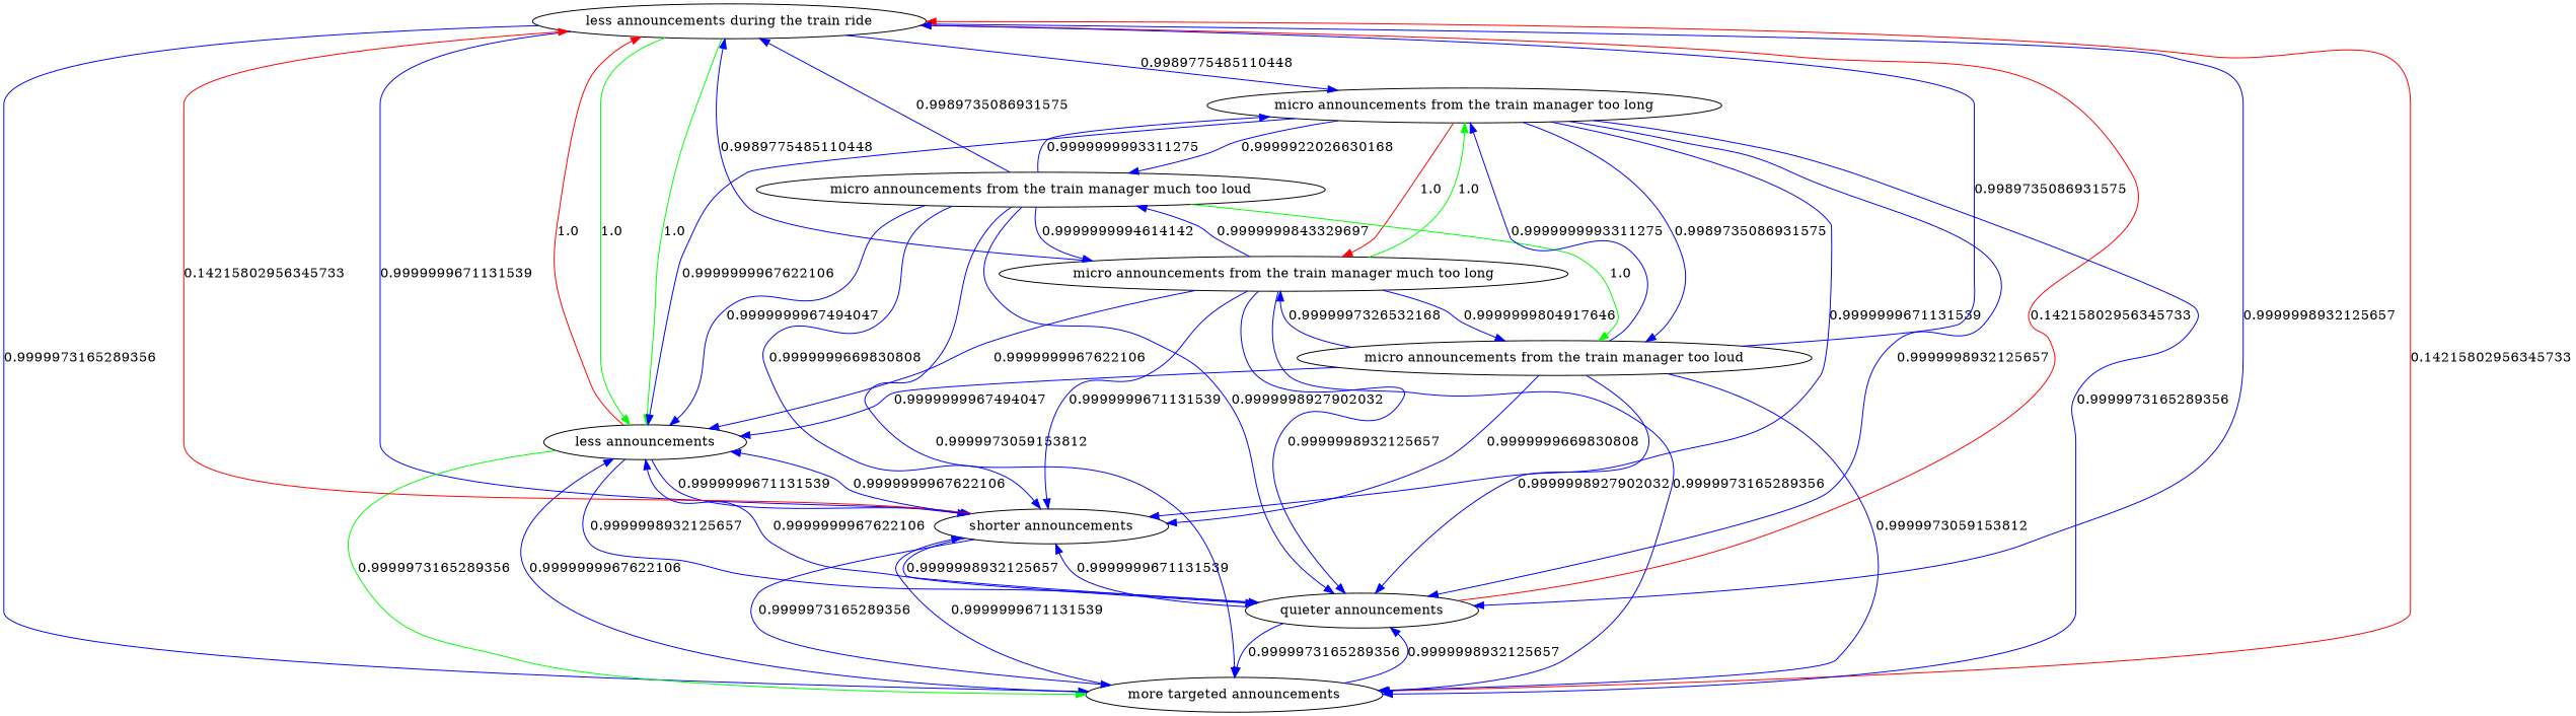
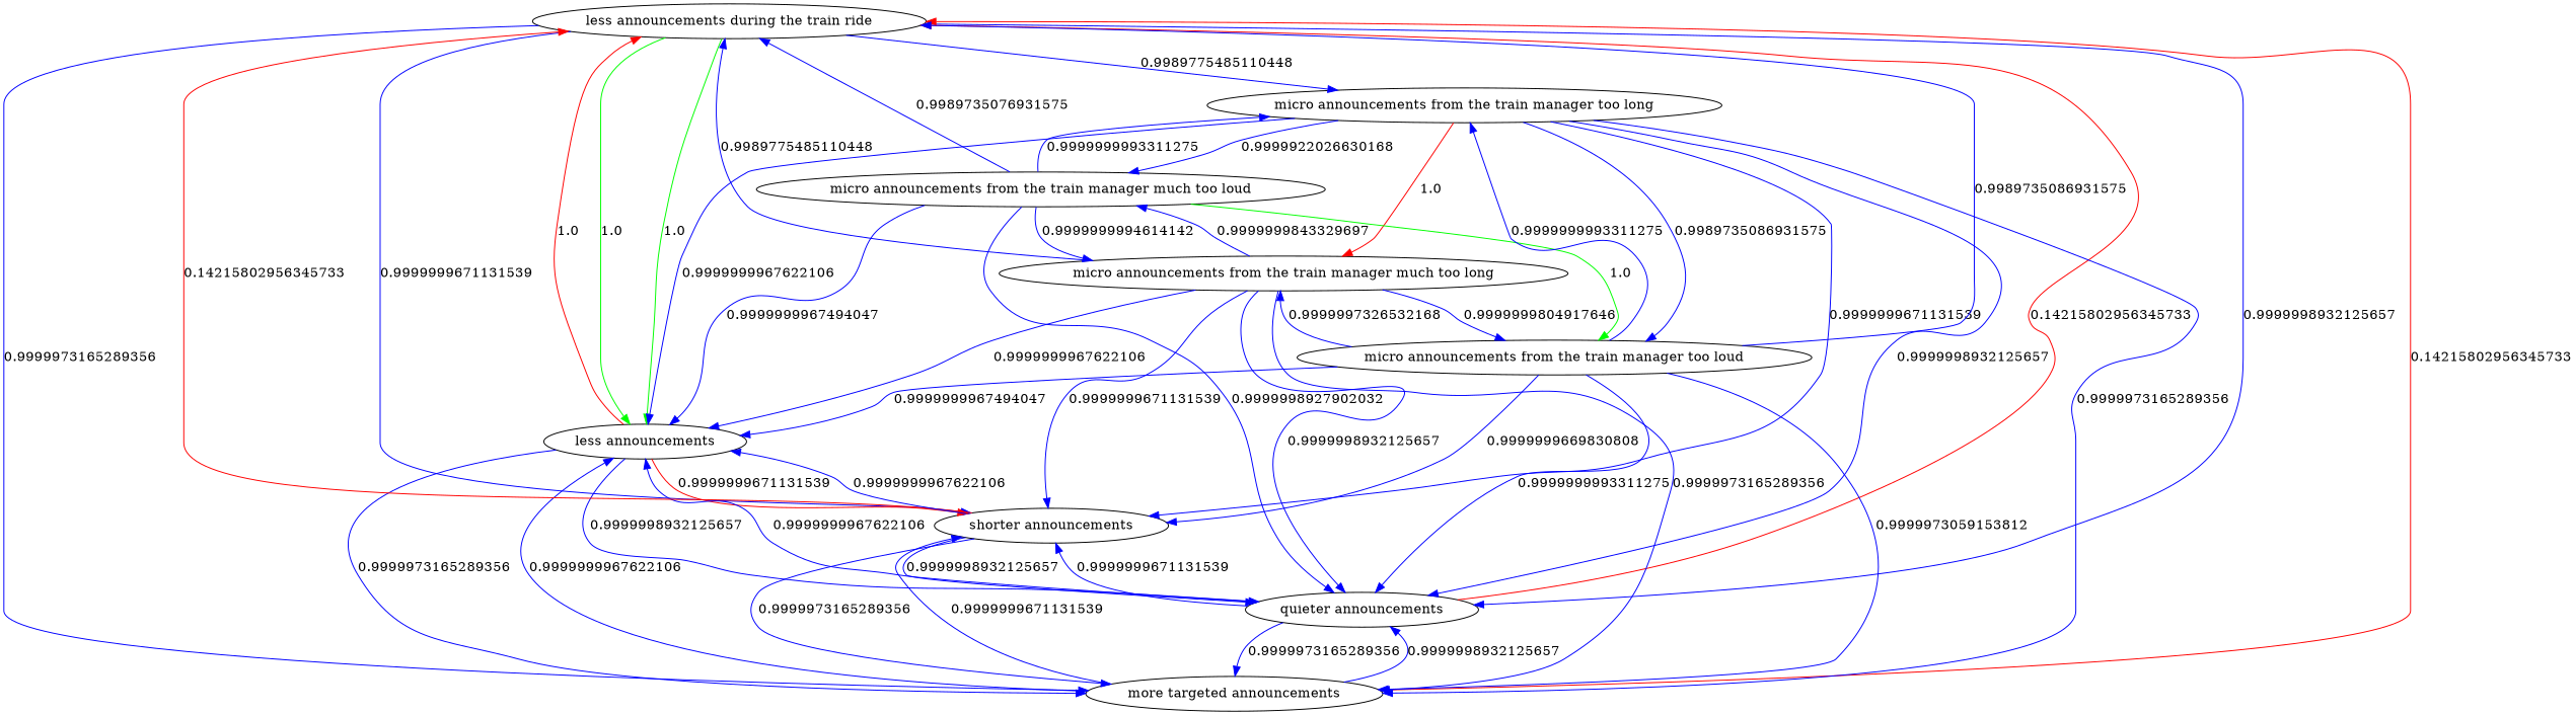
  digraph {
    edge [color=blue]
    "less announcements during the train ride"
    "less announcements"
    "more targeted announcements"
    "quieter announcements"
    "shorter announcements"
    "micro announcements from the train manager too long"
    "micro announcements from the train manager much too loud"
    "micro announcements from the train manager too loud"
    "micro announcements from the train manager much too long"
    "less announcements during the train ride" -> "less announcements" [color=green label=1.0]
    "less announcements during the train ride" -> "less announcements" [color=green label=1.0]
    "less announcements during the train ride" -> "more targeted announcements" [label=0.9999973165289356]
    "less announcements during the train ride" -> "quieter announcements" [label=0.9999998932125657]
    "less announcements during the train ride" -> "shorter announcements" [label=0.9999999671131539]
    "less announcements during the train ride" -> "micro announcements from the train manager too long" [label=0.9989775485110448]
    "less announcements" -> "less announcements during the train ride" [color=red label=1.0]
-   "less announcements" -> "more targeted announcements" [color=green label=0.9999973165289356]
+   "less announcements" -> "more targeted announcements" [label=0.9999973165289356]
    "less announcements" -> "quieter announcements" [label=0.9999998932125657]
-   "less announcements" -> "shorter announcements" [label=0.9999999671131539]
+   "less announcements" -> "shorter announcements" [color=red label=0.9999999671131539]
    "more targeted announcements" -> "less announcements during the train ride" [color=red label=0.14215802956345733]
    "more targeted announcements" -> "less announcements" [label=0.9999999967622106]
    "more targeted announcements" -> "quieter announcements" [label=0.9999998932125657]
    "more targeted announcements" -> "shorter announcements" [label=0.9999999671131539]
    "quieter announcements" -> "less announcements during the train ride" [color=red label=0.14215802956345733]
    "quieter announcements" -> "less announcements" [label=0.9999999967622106]
    "quieter announcements" -> "more targeted announcements" [label=0.9999973165289356]
    "quieter announcements" -> "shorter announcements" [label=0.9999999671131539]
    "shorter announcements" -> "less announcements during the train ride" [color=red label=0.14215802956345733]
    "shorter announcements" -> "less announcements" [label=0.9999999967622106]
    "shorter announcements" -> "more targeted announcements" [label=0.9999973165289356]
    "shorter announcements" -> "quieter announcements" [label=0.9999998932125657]
    "micro announcements from the train manager too long" -> "less announcements" [label=0.9999999967622106]
    "micro announcements from the train manager too long" -> "more targeted announcements" [label=0.9999973165289356]
    "micro announcements from the train manager too long" -> "quieter announcements" [label=0.9999998932125657]
    "micro announcements from the train manager too long" -> "shorter announcements" [label=0.9999999671131539]
    "micro announcements from the train manager too long" -> "micro announcements from the train manager much too loud" [label=0.9999922026630168]
    "micro announcements from the train manager too long" -> "micro announcements from the train manager too loud" [label=0.9989735086931575]
    "micro announcements from the train manager too long" -> "micro announcements from the train manager much too long" [color=red label=1.0]
-   "micro announcements from the train manager much too loud" -> "less announcements during the train ride" [label=0.9989735086931575]
+   "micro announcements from the train manager much too loud" -> "less announcements during the train ride" [label=0.9989735076931575]
    "micro announcements from the train manager much too loud" -> "less announcements" [label=0.9999999967494047]
-   "micro announcements from the train manager much too loud" -> "more targeted announcements" [label=0.9999973059153812]
    "micro announcements from the train manager much too loud" -> "quieter announcements" [label=0.9999998927902032]
-   "micro announcements from the train manager much too loud" -> "shorter announcements" [label=0.9999999669830808]
    "micro announcements from the train manager much too loud" -> "micro announcements from the train manager too long" [label=0.9999999993311275]
    "micro announcements from the train manager much too loud" -> "micro announcements from the train manager too loud" [color=green label=1.0]
    "micro announcements from the train manager much too loud" -> "micro announcements from the train manager much too long" [label=0.9999999994614142]
    "micro announcements from the train manager too loud" -> "less announcements during the train ride" [label=0.9989735086931575]
    "micro announcements from the train manager too loud" -> "less announcements" [label=0.9999999967494047]
    "micro announcements from the train manager too loud" -> "more targeted announcements" [label=0.9999973059153812]
-   "micro announcements from the train manager too loud" -> "quieter announcements" [label=0.9999998927902032]
+   "micro announcements from the train manager too loud" -> "quieter announcements" [label=0.9999999993311275]
    "micro announcements from the train manager too loud" -> "shorter announcements" [label=0.9999999669830808]
    "micro announcements from the train manager too loud" -> "micro announcements from the train manager too long" [label=0.9999999993311275]
    "micro announcements from the train manager too loud" -> "micro announcements from the train manager much too long" [label=0.9999997326532168]
    "micro announcements from the train manager much too long" -> "less announcements during the train ride" [label=0.9989775485110448]
    "micro announcements from the train manager much too long" -> "less announcements" [label=0.9999999967622106]
    "micro announcements from the train manager much too long" -> "more targeted announcements" [label=0.9999973165289356]
    "micro announcements from the train manager much too long" -> "quieter announcements" [label=0.9999998932125657]
    "micro announcements from the train manager much too long" -> "shorter announcements" [label=0.9999999671131539]
-   "micro announcements from the train manager much too long" -> "micro announcements from the train manager too long" [color=green label=1.0]
    "micro announcements from the train manager much too long" -> "micro announcements from the train manager much too loud" [label=0.9999999843329697]
    "micro announcements from the train manager much too long" -> "micro announcements from the train manager too loud" [label=0.9999999804917646]
  }
